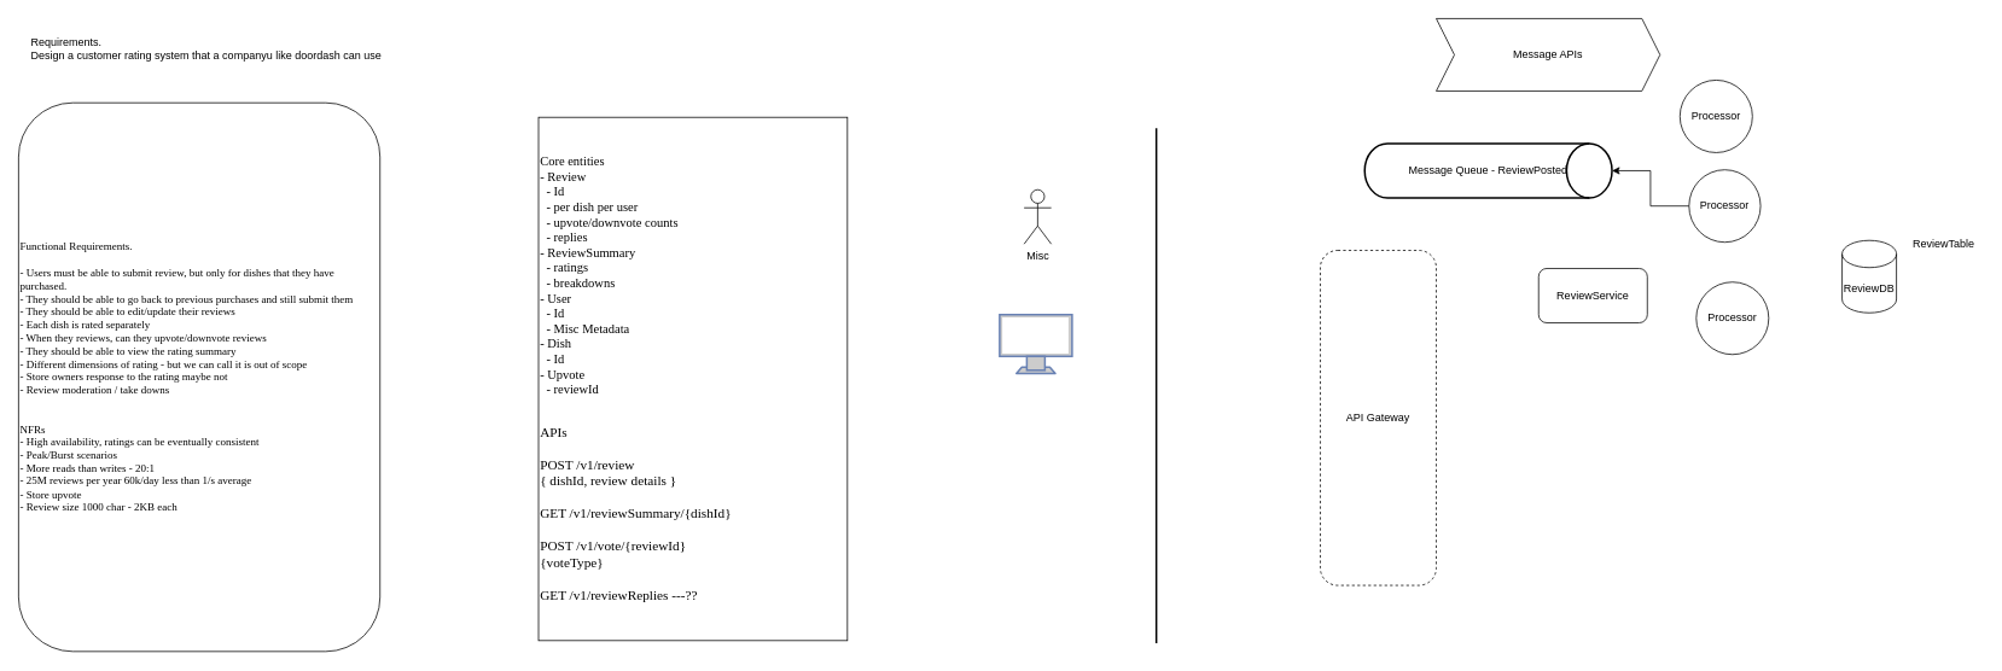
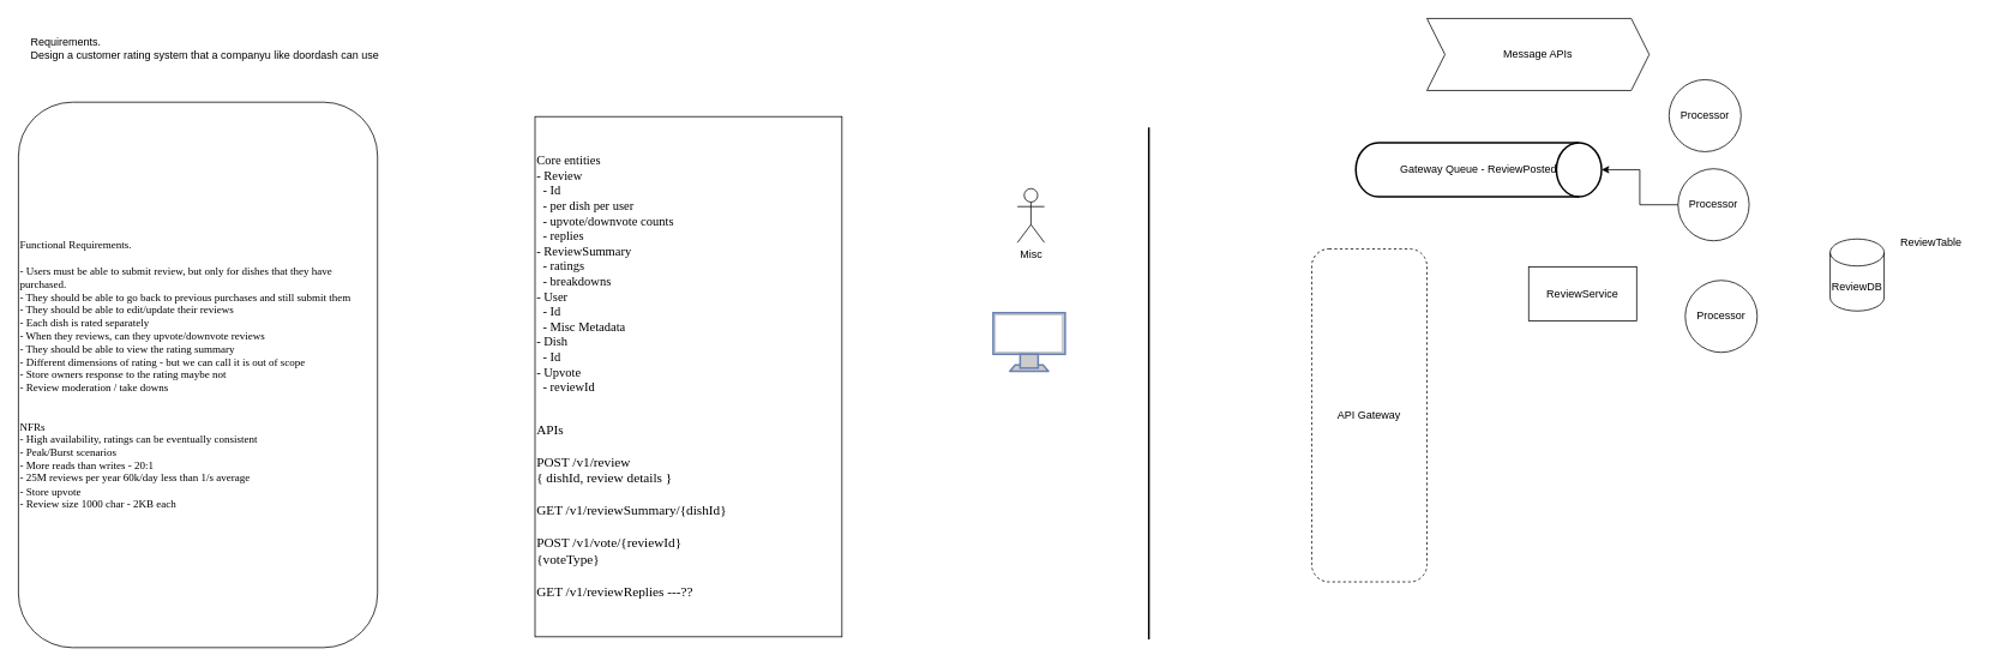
  <mxCell id="0" />
  <mxCell id="1" parent="0" />
  <mxCell id="2" value="Requirements.&lt;div&gt;Design a customer rating system that a companyu like doordash can use&lt;/div&gt;&lt;div&gt;&lt;br&gt;&lt;div&gt;&lt;br&gt;&lt;/div&gt;&lt;/div&gt;" style="text;html=1;align=left;verticalAlign=middle;resizable=0;points=[];autosize=1;strokeColor=none;fillColor=none;" vertex="1" parent="1"><mxGeometry x="32" y="33" width="405" height="70" as="geometry" /></mxCell>
  <mxCell id="3" value="&lt;font face=&quot;Comic Sans MS&quot;&gt;Functional Requirements.&amp;nbsp;&lt;/font&gt;&lt;div&gt;&lt;font face=&quot;tBs83cekSf8fiDyiyj2G&quot;&gt;&lt;br&gt;&lt;/font&gt;&lt;/div&gt;&lt;div&gt;&lt;font face=&quot;tBs83cekSf8fiDyiyj2G&quot;&gt;- Users must be able to submit review, but only for dishes that they have purchased.&amp;nbsp;&lt;/font&gt;&lt;/div&gt;&lt;div&gt;&lt;font face=&quot;tBs83cekSf8fiDyiyj2G&quot;&gt;- They should be able to go back to previous purchases and still submit them&lt;/font&gt;&lt;/div&gt;&lt;div&gt;&lt;font face=&quot;tBs83cekSf8fiDyiyj2G&quot;&gt;- They should be able to edit/update their reviews&lt;/font&gt;&lt;/div&gt;&lt;div&gt;&lt;font face=&quot;tBs83cekSf8fiDyiyj2G&quot;&gt;- Each dish is rated separately&lt;/font&gt;&lt;/div&gt;&lt;div&gt;&lt;font face=&quot;tBs83cekSf8fiDyiyj2G&quot;&gt;- When they reviews, can they upvote/downvote reviews&lt;/font&gt;&lt;/div&gt;&lt;div&gt;&lt;font face=&quot;tBs83cekSf8fiDyiyj2G&quot;&gt;- They should be able to view the rating summary&lt;/font&gt;&lt;/div&gt;&lt;div&gt;&lt;font face=&quot;tBs83cekSf8fiDyiyj2G&quot;&gt;- Different dimensions of rating - but we can call it is out of scope&lt;/font&gt;&lt;/div&gt;&lt;div&gt;&lt;font face=&quot;tBs83cekSf8fiDyiyj2G&quot;&gt;- Store owners response to the rating maybe not&lt;/font&gt;&lt;/div&gt;&lt;div&gt;&lt;font face=&quot;tBs83cekSf8fiDyiyj2G&quot;&gt;- Review moderation / take downs&lt;/font&gt;&lt;/div&gt;&lt;div&gt;&lt;font face=&quot;tBs83cekSf8fiDyiyj2G&quot;&gt;&lt;br&gt;&lt;/font&gt;&lt;/div&gt;&lt;div&gt;&lt;font face=&quot;tBs83cekSf8fiDyiyj2G&quot;&gt;&lt;br&gt;&lt;/font&gt;&lt;/div&gt;&lt;div&gt;&lt;font face=&quot;tBs83cekSf8fiDyiyj2G&quot;&gt;NFRs&lt;/font&gt;&lt;/div&gt;&lt;div&gt;&lt;font face=&quot;tBs83cekSf8fiDyiyj2G&quot;&gt;- &lt;/font&gt;&lt;font face=&quot;Comic Sans MS&quot;&gt;High availability, ratings can be eventually consistent&lt;/font&gt;&lt;/div&gt;&lt;div&gt;&lt;font face=&quot;Comic Sans MS&quot;&gt;- Peak/Burst scenarios&lt;/font&gt;&lt;/div&gt;&lt;div&gt;&lt;font face=&quot;Comic Sans MS&quot;&gt;- More reads than writes - 20:1&lt;/font&gt;&lt;/div&gt;&lt;div&gt;&lt;font face=&quot;Comic Sans MS&quot;&gt;- 25M reviews per year 60k/day less than 1/s average&lt;/font&gt;&lt;/div&gt;&lt;div&gt;&lt;font face=&quot;Comic Sans MS&quot;&gt;- Store upvote&lt;/font&gt;&lt;/div&gt;&lt;div&gt;&lt;font face=&quot;Comic Sans MS&quot;&gt;- Review size 1000 char - 2KB each&lt;/font&gt;&lt;/div&gt;" style="rounded=1;whiteSpace=wrap;html=1;align=left;" vertex="1" parent="1"><mxGeometry x="20" y="113" width="399" height="606" as="geometry" /></mxCell>
  <mxCell id="4" value="&lt;font face=&quot;Comic Sans MS&quot; style=&quot;font-size: 14px;&quot;&gt;Core entities&lt;/font&gt;&lt;div&gt;&lt;font face=&quot;Comic Sans MS&quot;&gt;&lt;span style=&quot;font-size: 14px;&quot;&gt;- Review&lt;/span&gt;&lt;/font&gt;&lt;/div&gt;&lt;div&gt;&lt;font face=&quot;Comic Sans MS&quot;&gt;&lt;span style=&quot;font-size: 14px;&quot;&gt;&amp;nbsp; - Id&lt;/span&gt;&lt;/font&gt;&lt;/div&gt;&lt;div&gt;&lt;font face=&quot;Comic Sans MS&quot;&gt;&lt;span style=&quot;font-size: 14px;&quot;&gt;&amp;nbsp; - per dish per user&lt;/span&gt;&lt;/font&gt;&lt;/div&gt;&lt;div&gt;&lt;font face=&quot;Comic Sans MS&quot;&gt;&lt;span style=&quot;font-size: 14px;&quot;&gt;&amp;nbsp; - upvote/downvote counts&lt;/span&gt;&lt;/font&gt;&lt;/div&gt;&lt;div&gt;&lt;font face=&quot;Comic Sans MS&quot;&gt;&lt;span style=&quot;font-size: 14px;&quot;&gt;&amp;nbsp; - replies&lt;/span&gt;&lt;/font&gt;&lt;/div&gt;&lt;div&gt;&lt;font face=&quot;Comic Sans MS&quot;&gt;&lt;span style=&quot;font-size: 14px;&quot;&gt;- ReviewSummary&lt;/span&gt;&lt;/font&gt;&lt;/div&gt;&lt;div&gt;&lt;font face=&quot;Comic Sans MS&quot;&gt;&lt;span style=&quot;font-size: 14px;&quot;&gt;&amp;nbsp; - ratings&lt;/span&gt;&lt;/font&gt;&lt;/div&gt;&lt;div&gt;&lt;font face=&quot;Comic Sans MS&quot;&gt;&lt;span style=&quot;font-size: 14px;&quot;&gt;&amp;nbsp; - breakdowns&lt;/span&gt;&lt;/font&gt;&lt;/div&gt;&lt;div&gt;&lt;font face=&quot;Comic Sans MS&quot;&gt;&lt;span style=&quot;font-size: 14px;&quot;&gt;- User&lt;/span&gt;&lt;/font&gt;&lt;/div&gt;&lt;div&gt;&lt;font face=&quot;Comic Sans MS&quot;&gt;&lt;span style=&quot;font-size: 14px;&quot;&gt;&amp;nbsp; - Id&lt;/span&gt;&lt;/font&gt;&lt;/div&gt;&lt;div&gt;&lt;font face=&quot;Comic Sans MS&quot;&gt;&lt;span style=&quot;font-size: 14px;&quot;&gt;&amp;nbsp; - Misc Metadata&lt;/span&gt;&lt;/font&gt;&lt;/div&gt;&lt;div&gt;&lt;font face=&quot;Comic Sans MS&quot;&gt;&lt;span style=&quot;font-size: 14px;&quot;&gt;- Dish&lt;/span&gt;&lt;/font&gt;&lt;/div&gt;&lt;div&gt;&lt;font face=&quot;Comic Sans MS&quot;&gt;&lt;span style=&quot;font-size: 14px;&quot;&gt;&amp;nbsp; - Id&lt;/span&gt;&lt;/font&gt;&lt;/div&gt;&lt;div&gt;&lt;font face=&quot;Comic Sans MS&quot;&gt;&lt;span style=&quot;font-size: 14px;&quot;&gt;- Upvote&lt;/span&gt;&lt;/font&gt;&lt;/div&gt;&lt;div&gt;&lt;font face=&quot;Comic Sans MS&quot;&gt;&lt;span style=&quot;font-size: 14px;&quot;&gt;&amp;nbsp; - reviewId&lt;/span&gt;&lt;/font&gt;&lt;div&gt;&lt;br&gt;&lt;/div&gt;&lt;div&gt;&lt;br&gt;&lt;/div&gt;&lt;div&gt;&lt;font face=&quot;Comic Sans MS&quot; style=&quot;font-size: 15px;&quot;&gt;APIs&lt;/font&gt;&lt;/div&gt;&lt;/div&gt;&lt;div&gt;&lt;font face=&quot;Comic Sans MS&quot; style=&quot;font-size: 15px;&quot;&gt;&lt;br&gt;&lt;/font&gt;&lt;/div&gt;&lt;div&gt;&lt;font face=&quot;Comic Sans MS&quot; style=&quot;font-size: 15px;&quot;&gt;POST /v1/review&lt;/font&gt;&lt;/div&gt;&lt;div&gt;&lt;font face=&quot;Comic Sans MS&quot; style=&quot;font-size: 15px;&quot;&gt;{ dishId, review details }&lt;/font&gt;&lt;/div&gt;&lt;div&gt;&lt;font face=&quot;Comic Sans MS&quot; style=&quot;font-size: 15px;&quot;&gt;&lt;br&gt;&lt;/font&gt;&lt;/div&gt;&lt;div&gt;&lt;font face=&quot;Comic Sans MS&quot; style=&quot;font-size: 15px;&quot;&gt;GET /v1/reviewSummary/{dishId}&lt;/font&gt;&lt;/div&gt;&lt;div&gt;&lt;font face=&quot;Comic Sans MS&quot; style=&quot;font-size: 15px;&quot;&gt;&lt;br&gt;&lt;/font&gt;&lt;/div&gt;&lt;div&gt;&lt;font face=&quot;Comic Sans MS&quot; style=&quot;font-size: 15px;&quot;&gt;POST /v1/vote/{reviewId}&lt;/font&gt;&lt;/div&gt;&lt;div&gt;&lt;font face=&quot;Comic Sans MS&quot; style=&quot;font-size: 15px;&quot;&gt;{voteType}&lt;/font&gt;&lt;/div&gt;&lt;div&gt;&lt;font face=&quot;Comic Sans MS&quot; style=&quot;font-size: 15px;&quot;&gt;&lt;br&gt;&lt;/font&gt;&lt;/div&gt;&lt;div&gt;&lt;font face=&quot;Comic Sans MS&quot; style=&quot;font-size: 15px;&quot;&gt;GET /v1/reviewReplies ---??&lt;/font&gt;&lt;/div&gt;" style="whiteSpace=wrap;html=1;align=left;" vertex="1" parent="1"><mxGeometry x="594" y="129" width="341" height="578" as="geometry" /></mxCell>
  <mxCell id="5" value="" style="line;strokeWidth=2;direction=south;html=1;" vertex="1" parent="1"><mxGeometry x="1271" y="141" width="10" height="569" as="geometry" /></mxCell>
  <mxCell id="6" value="" style="fontColor=#0066CC;verticalAlign=top;verticalLabelPosition=bottom;labelPosition=center;align=center;html=1;outlineConnect=0;fillColor=#CCCCCC;strokeColor=#6881B3;gradientColor=none;gradientDirection=north;strokeWidth=2;shape=mxgraph.networks.monitor;" vertex="1" parent="1"><mxGeometry x="1103" y="347" width="80" height="65" as="geometry" /></mxCell>
  <mxCell id="7" value="API Gateway" style="rounded=1;whiteSpace=wrap;html=1;dashed=1;" vertex="1" parent="1"><mxGeometry x="1457" y="276" width="128" height="370" as="geometry" /></mxCell>
- <mxCell id="8" value="ReviewService" style="rounded=1;whiteSpace=wrap;html=1;" vertex="1" parent="1"><mxGeometry x="1698" y="296" width="120" height="60" as="geometry" /></mxCell>
+ <mxCell id="8" value="ReviewService" style="whiteSpace=wrap;html=1;rounded=0;" vertex="1" parent="1"><mxGeometry x="1698" y="296" width="120" height="60" as="geometry" /></mxCell>
  <mxCell id="9" value="ReviewDB" style="shape=cylinder3;whiteSpace=wrap;html=1;boundedLbl=1;backgroundOutline=1;size=15;" vertex="1" parent="1"><mxGeometry x="2033" y="265" width="60" height="80" as="geometry" /></mxCell>
  <mxCell id="10" value="Misc" style="shape=umlActor;verticalLabelPosition=bottom;verticalAlign=top;html=1;outlineConnect=0;" vertex="1" parent="1"><mxGeometry x="1130" y="209" width="30" height="60" as="geometry" /></mxCell>
  <mxCell id="11" value="ReviewTable" style="text;html=1;align=center;verticalAlign=middle;resizable=0;points=[];autosize=1;strokeColor=none;fillColor=none;" vertex="1" parent="1"><mxGeometry x="2102" y="256" width="86" height="26" as="geometry" /></mxCell>
  <mxCell id="12" value="Message APIs" style="shape=step;perimeter=stepPerimeter;whiteSpace=wrap;html=1;fixedSize=1;" vertex="1" parent="1"><mxGeometry x="1585" y="20" width="247" height="80" as="geometry" /></mxCell>
- <mxCell id="13" value="Message Queue - ReviewPosted" style="strokeWidth=2;html=1;shape=mxgraph.flowchart.direct_data;whiteSpace=wrap;" vertex="1" parent="1"><mxGeometry x="1506" y="158" width="273" height="60" as="geometry" /></mxCell>
+ <mxCell id="13" value="Gateway Queue - ReviewPosted" style="strokeWidth=2;html=1;shape=mxgraph.flowchart.direct_data;whiteSpace=wrap;" vertex="1" parent="1"><mxGeometry x="1506" y="158" width="273" height="60" as="geometry" /></mxCell>
  <mxCell id="14" value="Processor" style="ellipse;whiteSpace=wrap;html=1;" vertex="1" parent="1"><mxGeometry x="1854" y="88" width="80" height="80" as="geometry" /></mxCell>
  <mxCell id="15" value="Processor" style="ellipse;whiteSpace=wrap;html=1;" vertex="1" parent="1"><mxGeometry x="1864" y="187" width="79" height="80" as="geometry" /></mxCell>
  <mxCell id="16" value="Processor" style="ellipse;whiteSpace=wrap;html=1;" vertex="1" parent="1"><mxGeometry x="1872" y="311" width="80" height="80" as="geometry" /></mxCell>
  <mxCell id="17" style="edgeStyle=orthogonalEdgeStyle;rounded=0;orthogonalLoop=1;jettySize=auto;html=1;entryX=1;entryY=0.5;entryDx=0;entryDy=0;entryPerimeter=0;" edge="1" parent="1" source="15" target="13"><mxGeometry relative="1" as="geometry" /></mxCell>
